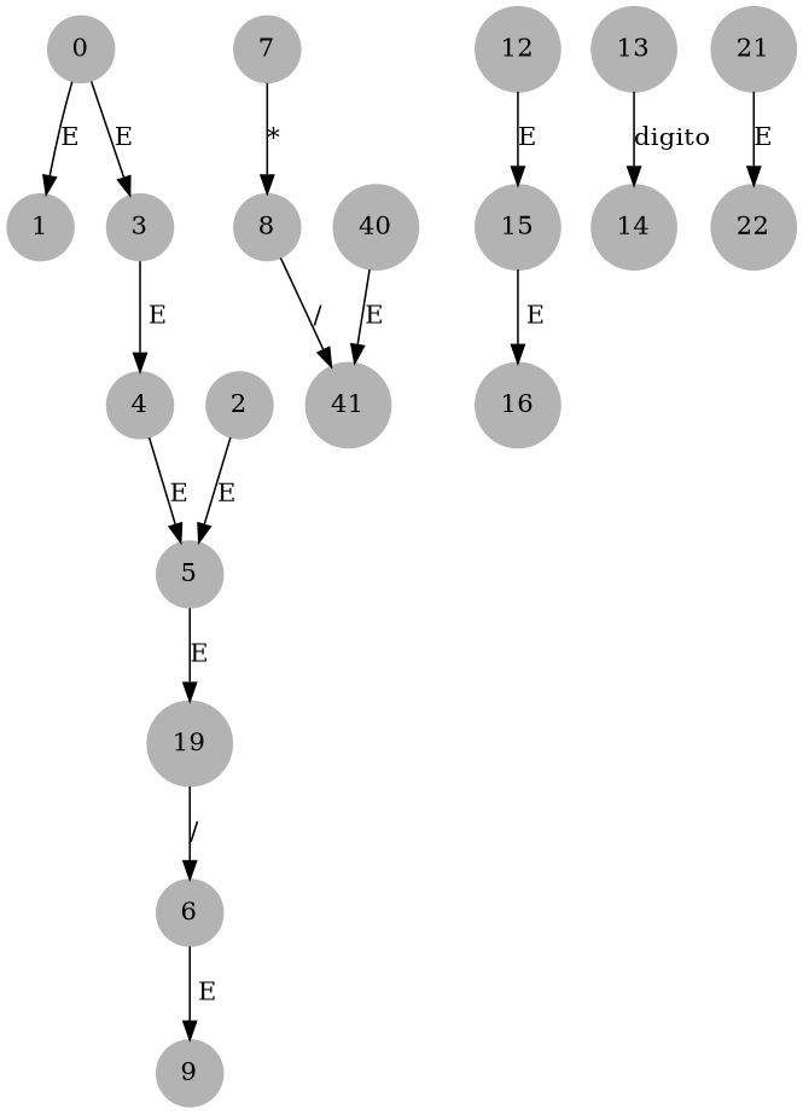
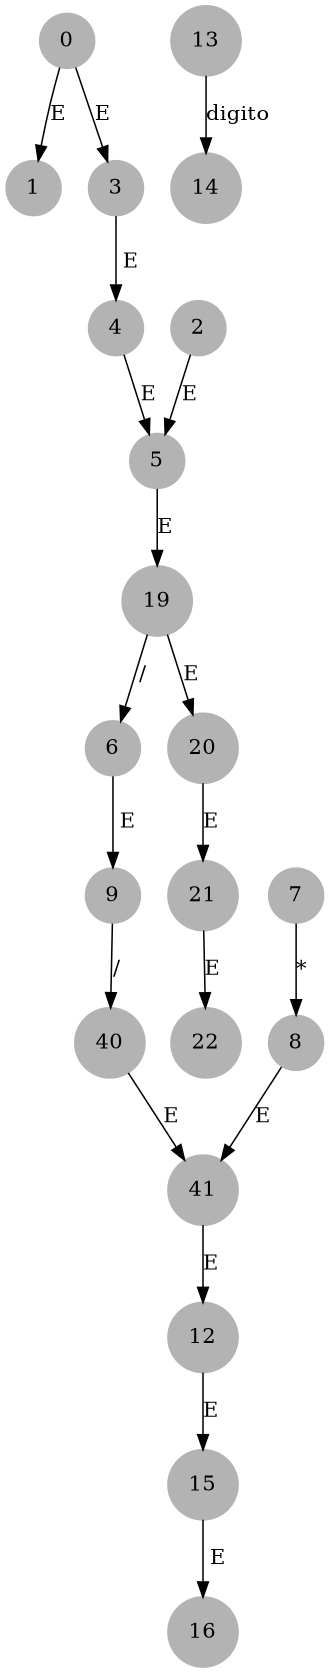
  digraph {
    node [color=Gray70 shape=circle style=filled]
    edge [color=black]
    0
    1
    3
    4
    2
    5
    19
    6
+   20
    9
    7
    8
    n13 [label=40]
    n14 [label=41]
    12
    15
    13
    14
    16
    21
    22
    0 -> 1 [label=E]
    0 -> 3 [label=E]
    3 -> 4 [label=" E"]
    4 -> 5 [label=E]
    2 -> 5 [label=E]
    5 -> 19 [label=E]
    19 -> 6 [label="/"]
+   19 -> 20 [label=E]
    6 -> 9 [label=" E"]
+   20 -> 21 [label=E]
+   9 -> n13 [label="/"]
    7 -> 8 [label="*"]
-   8 -> n14 [label="/"]
+   8 -> n14 [label=E]
    n13 -> n14 [label=E]
+   n14 -> 12 [label=E]
    12 -> 15 [label=E]
    15 -> 16 [label=" E"]
    13 -> 14 [label=digito]
    21 -> 22 [label=E]
  }
